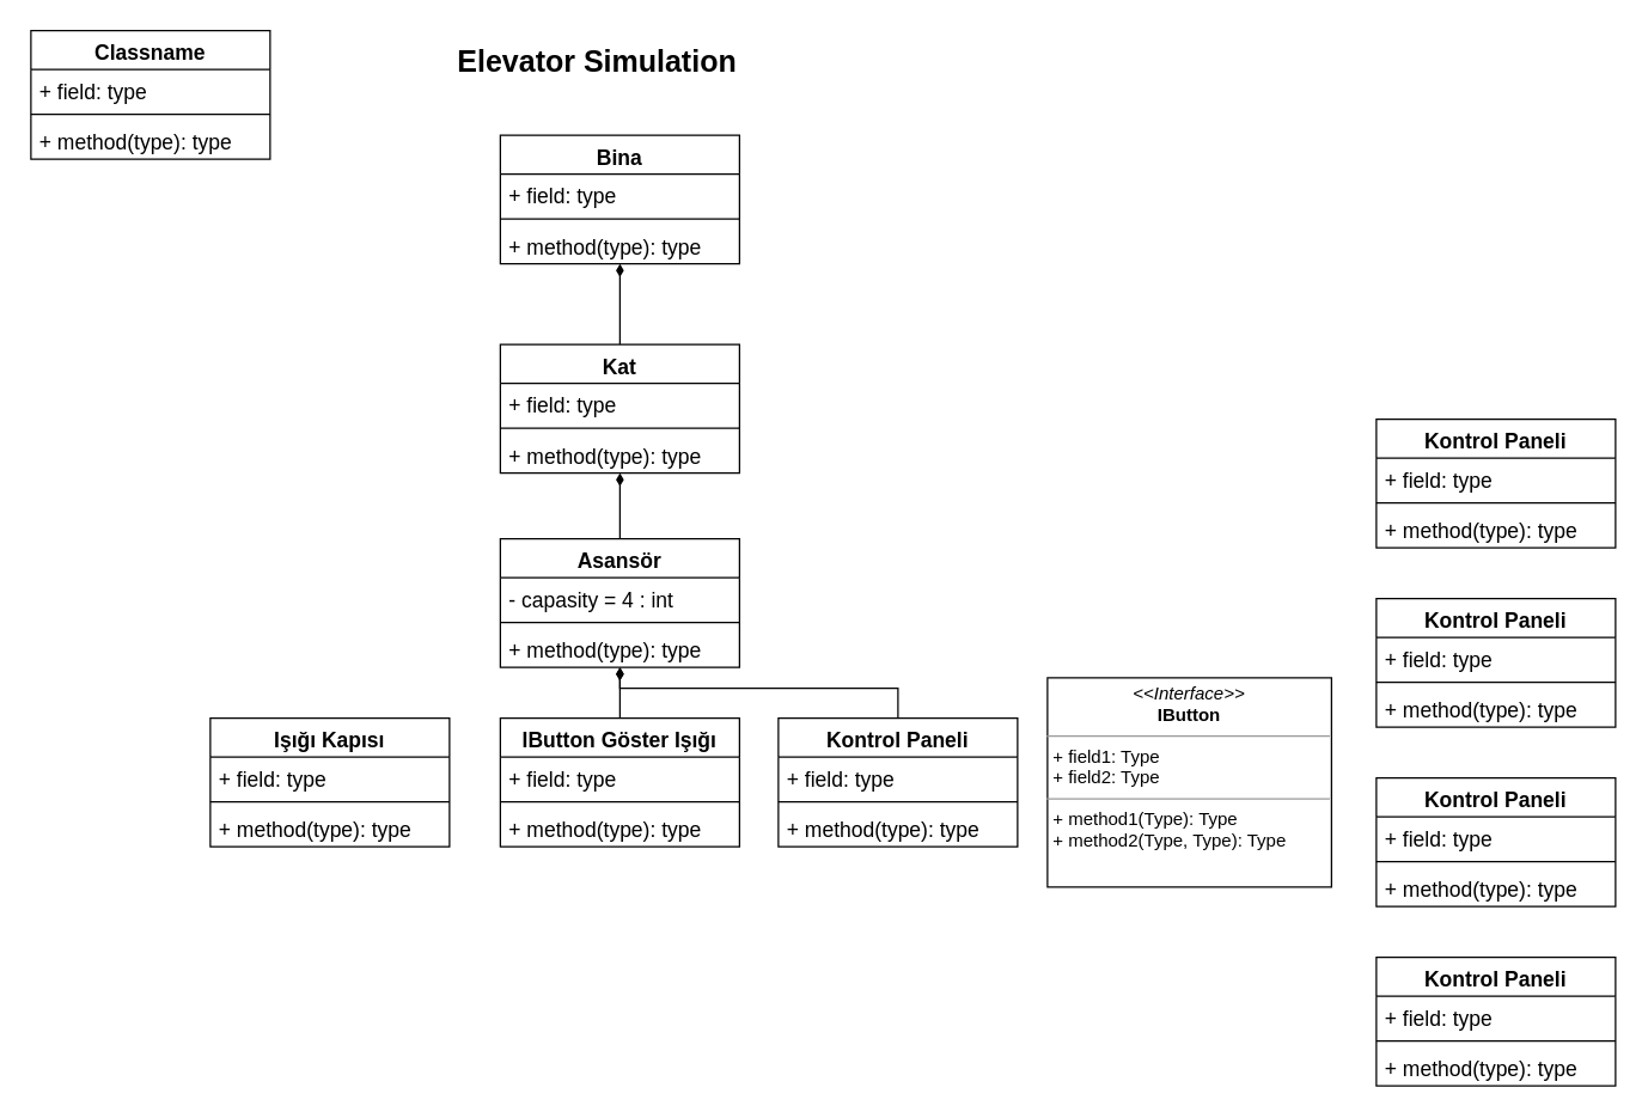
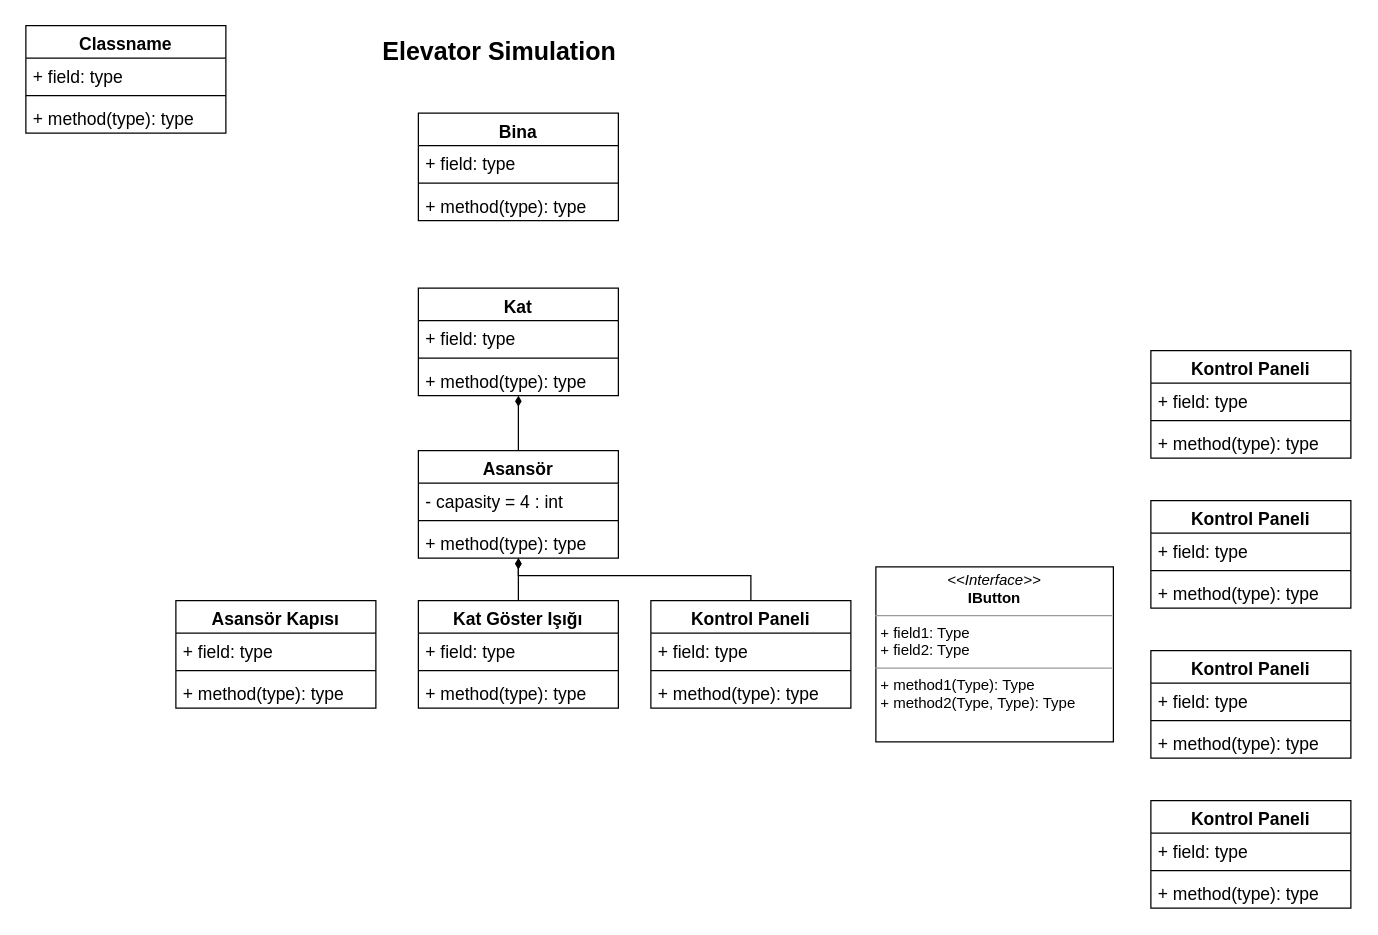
  <mxCell id="0" />
  <mxCell id="1" parent="0" />
  <mxCell id="2" value="&lt;b&gt;&lt;font style=&quot;font-size: 20px&quot;&gt;Elevator Simulation&lt;/font&gt;&lt;/b&gt;" style="text;html=1;strokeColor=none;fillColor=none;align=center;verticalAlign=middle;whiteSpace=wrap;rounded=0;" vertex="1" parent="1"><mxGeometry x="296" y="20" width="206" height="40" as="geometry" /></mxCell>
  <mxCell id="3" value="Bina" style="swimlane;fontStyle=1;align=center;verticalAlign=top;childLayout=stackLayout;horizontal=1;startSize=26;horizontalStack=0;resizeParent=1;resizeParentMax=0;resizeLast=0;collapsible=1;marginBottom=0;fontSize=14;" vertex="1" parent="1"><mxGeometry x="334" y="90" width="160" height="86" as="geometry" /></mxCell>
  <mxCell id="4" value="+ field: type" style="text;strokeColor=none;fillColor=none;align=left;verticalAlign=top;spacingLeft=4;spacingRight=4;overflow=hidden;rotatable=0;points=[[0,0.5],[1,0.5]];portConstraint=eastwest;fontSize=14;" vertex="1" parent="3"><mxGeometry y="26" width="160" height="26" as="geometry" /></mxCell>
  <mxCell id="5" value="" style="line;strokeWidth=1;fillColor=none;align=left;verticalAlign=middle;spacingTop=-1;spacingLeft=3;spacingRight=3;rotatable=0;labelPosition=right;points=[];portConstraint=eastwest;fontSize=20;" vertex="1" parent="3"><mxGeometry y="52" width="160" height="8" as="geometry" /></mxCell>
  <mxCell id="6" value="+ method(type): type" style="text;strokeColor=none;fillColor=none;align=left;verticalAlign=top;spacingLeft=4;spacingRight=4;overflow=hidden;rotatable=0;points=[[0,0.5],[1,0.5]];portConstraint=eastwest;fontSize=14;" vertex="1" parent="3"><mxGeometry y="60" width="160" height="26" as="geometry" /></mxCell>
  <mxCell id="7" value="Classname" style="swimlane;fontStyle=1;align=center;verticalAlign=top;childLayout=stackLayout;horizontal=1;startSize=26;horizontalStack=0;resizeParent=1;resizeParentMax=0;resizeLast=0;collapsible=1;marginBottom=0;fontSize=14;" vertex="1" parent="1"><mxGeometry x="20" y="20" width="160" height="86" as="geometry" /></mxCell>
  <mxCell id="8" value="+ field: type" style="text;strokeColor=none;fillColor=none;align=left;verticalAlign=top;spacingLeft=4;spacingRight=4;overflow=hidden;rotatable=0;points=[[0,0.5],[1,0.5]];portConstraint=eastwest;fontSize=14;" vertex="1" parent="7"><mxGeometry y="26" width="160" height="26" as="geometry" /></mxCell>
  <mxCell id="9" value="" style="line;strokeWidth=1;fillColor=none;align=left;verticalAlign=middle;spacingTop=-1;spacingLeft=3;spacingRight=3;rotatable=0;labelPosition=right;points=[];portConstraint=eastwest;fontSize=20;" vertex="1" parent="7"><mxGeometry y="52" width="160" height="8" as="geometry" /></mxCell>
  <mxCell id="10" value="+ method(type): type" style="text;strokeColor=none;fillColor=none;align=left;verticalAlign=top;spacingLeft=4;spacingRight=4;overflow=hidden;rotatable=0;points=[[0,0.5],[1,0.5]];portConstraint=eastwest;fontSize=14;" vertex="1" parent="7"><mxGeometry y="60" width="160" height="26" as="geometry" /></mxCell>
- <mxCell id="11" style="edgeStyle=orthogonalEdgeStyle;rounded=0;orthogonalLoop=1;jettySize=auto;html=1;fontSize=14;endArrow=diamondThin;endFill=1;" edge="1" parent="1" source="12" target="3"><mxGeometry relative="1" as="geometry" /></mxCell>
  <mxCell id="12" value="Kat" style="swimlane;fontStyle=1;align=center;verticalAlign=top;childLayout=stackLayout;horizontal=1;startSize=26;horizontalStack=0;resizeParent=1;resizeParentMax=0;resizeLast=0;collapsible=1;marginBottom=0;fontSize=14;" vertex="1" parent="1"><mxGeometry x="334" y="230" width="160" height="86" as="geometry" /></mxCell>
  <mxCell id="13" value="+ field: type" style="text;strokeColor=none;fillColor=none;align=left;verticalAlign=top;spacingLeft=4;spacingRight=4;overflow=hidden;rotatable=0;points=[[0,0.5],[1,0.5]];portConstraint=eastwest;fontSize=14;" vertex="1" parent="12"><mxGeometry y="26" width="160" height="26" as="geometry" /></mxCell>
  <mxCell id="14" value="" style="line;strokeWidth=1;fillColor=none;align=left;verticalAlign=middle;spacingTop=-1;spacingLeft=3;spacingRight=3;rotatable=0;labelPosition=right;points=[];portConstraint=eastwest;fontSize=20;" vertex="1" parent="12"><mxGeometry y="52" width="160" height="8" as="geometry" /></mxCell>
  <mxCell id="15" value="+ method(type): type" style="text;strokeColor=none;fillColor=none;align=left;verticalAlign=top;spacingLeft=4;spacingRight=4;overflow=hidden;rotatable=0;points=[[0,0.5],[1,0.5]];portConstraint=eastwest;fontSize=14;" vertex="1" parent="12"><mxGeometry y="60" width="160" height="26" as="geometry" /></mxCell>
  <mxCell id="16" style="edgeStyle=orthogonalEdgeStyle;rounded=0;orthogonalLoop=1;jettySize=auto;html=1;fontSize=14;endArrow=diamondThin;endFill=1;" edge="1" parent="1" source="17" target="12"><mxGeometry relative="1" as="geometry" /></mxCell>
  <mxCell id="17" value="Asansör" style="swimlane;fontStyle=1;align=center;verticalAlign=top;childLayout=stackLayout;horizontal=1;startSize=26;horizontalStack=0;resizeParent=1;resizeParentMax=0;resizeLast=0;collapsible=1;marginBottom=0;fontSize=14;" vertex="1" parent="1"><mxGeometry x="334" y="360" width="160" height="86" as="geometry" /></mxCell>
  <mxCell id="18" value="- capasity = 4 : int" style="text;strokeColor=none;fillColor=none;align=left;verticalAlign=top;spacingLeft=4;spacingRight=4;overflow=hidden;rotatable=0;points=[[0,0.5],[1,0.5]];portConstraint=eastwest;fontSize=14;" vertex="1" parent="17"><mxGeometry y="26" width="160" height="26" as="geometry" /></mxCell>
  <mxCell id="19" value="" style="line;strokeWidth=1;fillColor=none;align=left;verticalAlign=middle;spacingTop=-1;spacingLeft=3;spacingRight=3;rotatable=0;labelPosition=right;points=[];portConstraint=eastwest;fontSize=20;" vertex="1" parent="17"><mxGeometry y="52" width="160" height="8" as="geometry" /></mxCell>
  <mxCell id="20" value="+ method(type): type" style="text;strokeColor=none;fillColor=none;align=left;verticalAlign=top;spacingLeft=4;spacingRight=4;overflow=hidden;rotatable=0;points=[[0,0.5],[1,0.5]];portConstraint=eastwest;fontSize=14;" vertex="1" parent="17"><mxGeometry y="60" width="160" height="26" as="geometry" /></mxCell>
- <mxCell id="21" value="Işığı Kapısı" style="swimlane;fontStyle=1;align=center;verticalAlign=top;childLayout=stackLayout;horizontal=1;startSize=26;horizontalStack=0;resizeParent=1;resizeParentMax=0;resizeLast=0;collapsible=1;marginBottom=0;fontSize=14;" vertex="1" parent="1"><mxGeometry x="140" y="480" width="160" height="86" as="geometry" /></mxCell>
+ <mxCell id="21" value="Asansör Kapısı" style="swimlane;fontStyle=1;align=center;verticalAlign=top;childLayout=stackLayout;horizontal=1;startSize=26;horizontalStack=0;resizeParent=1;resizeParentMax=0;resizeLast=0;collapsible=1;marginBottom=0;fontSize=14;" vertex="1" parent="1"><mxGeometry x="140" y="480" width="160" height="86" as="geometry" /></mxCell>
  <mxCell id="22" value="+ field: type" style="text;strokeColor=none;fillColor=none;align=left;verticalAlign=top;spacingLeft=4;spacingRight=4;overflow=hidden;rotatable=0;points=[[0,0.5],[1,0.5]];portConstraint=eastwest;fontSize=14;" vertex="1" parent="21"><mxGeometry y="26" width="160" height="26" as="geometry" /></mxCell>
  <mxCell id="23" value="" style="line;strokeWidth=1;fillColor=none;align=left;verticalAlign=middle;spacingTop=-1;spacingLeft=3;spacingRight=3;rotatable=0;labelPosition=right;points=[];portConstraint=eastwest;fontSize=20;" vertex="1" parent="21"><mxGeometry y="52" width="160" height="8" as="geometry" /></mxCell>
  <mxCell id="24" value="+ method(type): type" style="text;strokeColor=none;fillColor=none;align=left;verticalAlign=top;spacingLeft=4;spacingRight=4;overflow=hidden;rotatable=0;points=[[0,0.5],[1,0.5]];portConstraint=eastwest;fontSize=14;" vertex="1" parent="21"><mxGeometry y="60" width="160" height="26" as="geometry" /></mxCell>
  <mxCell id="25" style="edgeStyle=orthogonalEdgeStyle;rounded=0;orthogonalLoop=1;jettySize=auto;html=1;fontSize=14;endArrow=diamondThin;endFill=1;" edge="1" parent="1" source="26" target="17"><mxGeometry relative="1" as="geometry" /></mxCell>
- <mxCell id="26" value="IButton Göster Işığı" style="swimlane;fontStyle=1;align=center;verticalAlign=top;childLayout=stackLayout;horizontal=1;startSize=26;horizontalStack=0;resizeParent=1;resizeParentMax=0;resizeLast=0;collapsible=1;marginBottom=0;fontSize=14;" vertex="1" parent="1"><mxGeometry x="334" y="480" width="160" height="86" as="geometry" /></mxCell>
+ <mxCell id="26" value="Kat Göster Işığı" style="swimlane;fontStyle=1;align=center;verticalAlign=top;childLayout=stackLayout;horizontal=1;startSize=26;horizontalStack=0;resizeParent=1;resizeParentMax=0;resizeLast=0;collapsible=1;marginBottom=0;fontSize=14;" vertex="1" parent="1"><mxGeometry x="334" y="480" width="160" height="86" as="geometry" /></mxCell>
  <mxCell id="27" value="+ field: type" style="text;strokeColor=none;fillColor=none;align=left;verticalAlign=top;spacingLeft=4;spacingRight=4;overflow=hidden;rotatable=0;points=[[0,0.5],[1,0.5]];portConstraint=eastwest;fontSize=14;" vertex="1" parent="26"><mxGeometry y="26" width="160" height="26" as="geometry" /></mxCell>
  <mxCell id="28" value="" style="line;strokeWidth=1;fillColor=none;align=left;verticalAlign=middle;spacingTop=-1;spacingLeft=3;spacingRight=3;rotatable=0;labelPosition=right;points=[];portConstraint=eastwest;fontSize=20;" vertex="1" parent="26"><mxGeometry y="52" width="160" height="8" as="geometry" /></mxCell>
  <mxCell id="29" value="+ method(type): type" style="text;strokeColor=none;fillColor=none;align=left;verticalAlign=top;spacingLeft=4;spacingRight=4;overflow=hidden;rotatable=0;points=[[0,0.5],[1,0.5]];portConstraint=eastwest;fontSize=14;" vertex="1" parent="26"><mxGeometry y="60" width="160" height="26" as="geometry" /></mxCell>
  <mxCell id="30" style="edgeStyle=orthogonalEdgeStyle;rounded=0;orthogonalLoop=1;jettySize=auto;html=1;fontSize=14;endArrow=diamondThin;endFill=1;" edge="1" parent="1" source="31" target="17"><mxGeometry relative="1" as="geometry"><Array as="points"><mxPoint x="600" y="460" /><mxPoint x="414" y="460" /></Array></mxGeometry></mxCell>
  <mxCell id="31" value="Kontrol Paneli" style="swimlane;fontStyle=1;align=center;verticalAlign=top;childLayout=stackLayout;horizontal=1;startSize=26;horizontalStack=0;resizeParent=1;resizeParentMax=0;resizeLast=0;collapsible=1;marginBottom=0;fontSize=14;" vertex="1" parent="1"><mxGeometry x="520" y="480" width="160" height="86" as="geometry" /></mxCell>
  <mxCell id="32" value="+ field: type" style="text;strokeColor=none;fillColor=none;align=left;verticalAlign=top;spacingLeft=4;spacingRight=4;overflow=hidden;rotatable=0;points=[[0,0.5],[1,0.5]];portConstraint=eastwest;fontSize=14;" vertex="1" parent="31"><mxGeometry y="26" width="160" height="26" as="geometry" /></mxCell>
  <mxCell id="33" value="" style="line;strokeWidth=1;fillColor=none;align=left;verticalAlign=middle;spacingTop=-1;spacingLeft=3;spacingRight=3;rotatable=0;labelPosition=right;points=[];portConstraint=eastwest;fontSize=20;" vertex="1" parent="31"><mxGeometry y="52" width="160" height="8" as="geometry" /></mxCell>
  <mxCell id="34" value="+ method(type): type" style="text;strokeColor=none;fillColor=none;align=left;verticalAlign=top;spacingLeft=4;spacingRight=4;overflow=hidden;rotatable=0;points=[[0,0.5],[1,0.5]];portConstraint=eastwest;fontSize=14;" vertex="1" parent="31"><mxGeometry y="60" width="160" height="26" as="geometry" /></mxCell>
  <mxCell id="35" value="Kontrol Paneli" style="swimlane;fontStyle=1;align=center;verticalAlign=top;childLayout=stackLayout;horizontal=1;startSize=26;horizontalStack=0;resizeParent=1;resizeParentMax=0;resizeLast=0;collapsible=1;marginBottom=0;fontSize=14;" vertex="1" parent="1"><mxGeometry x="920" y="280" width="160" height="86" as="geometry" /></mxCell>
  <mxCell id="36" value="+ field: type" style="text;strokeColor=none;fillColor=none;align=left;verticalAlign=top;spacingLeft=4;spacingRight=4;overflow=hidden;rotatable=0;points=[[0,0.5],[1,0.5]];portConstraint=eastwest;fontSize=14;" vertex="1" parent="35"><mxGeometry y="26" width="160" height="26" as="geometry" /></mxCell>
  <mxCell id="37" value="" style="line;strokeWidth=1;fillColor=none;align=left;verticalAlign=middle;spacingTop=-1;spacingLeft=3;spacingRight=3;rotatable=0;labelPosition=right;points=[];portConstraint=eastwest;fontSize=20;" vertex="1" parent="35"><mxGeometry y="52" width="160" height="8" as="geometry" /></mxCell>
  <mxCell id="38" value="+ method(type): type" style="text;strokeColor=none;fillColor=none;align=left;verticalAlign=top;spacingLeft=4;spacingRight=4;overflow=hidden;rotatable=0;points=[[0,0.5],[1,0.5]];portConstraint=eastwest;fontSize=14;" vertex="1" parent="35"><mxGeometry y="60" width="160" height="26" as="geometry" /></mxCell>
  <mxCell id="39" value="Kontrol Paneli" style="swimlane;fontStyle=1;align=center;verticalAlign=top;childLayout=stackLayout;horizontal=1;startSize=26;horizontalStack=0;resizeParent=1;resizeParentMax=0;resizeLast=0;collapsible=1;marginBottom=0;fontSize=14;" vertex="1" parent="1"><mxGeometry x="920" y="400" width="160" height="86" as="geometry" /></mxCell>
  <mxCell id="40" value="+ field: type" style="text;strokeColor=none;fillColor=none;align=left;verticalAlign=top;spacingLeft=4;spacingRight=4;overflow=hidden;rotatable=0;points=[[0,0.5],[1,0.5]];portConstraint=eastwest;fontSize=14;" vertex="1" parent="39"><mxGeometry y="26" width="160" height="26" as="geometry" /></mxCell>
  <mxCell id="41" value="" style="line;strokeWidth=1;fillColor=none;align=left;verticalAlign=middle;spacingTop=-1;spacingLeft=3;spacingRight=3;rotatable=0;labelPosition=right;points=[];portConstraint=eastwest;fontSize=20;" vertex="1" parent="39"><mxGeometry y="52" width="160" height="8" as="geometry" /></mxCell>
  <mxCell id="42" value="+ method(type): type" style="text;strokeColor=none;fillColor=none;align=left;verticalAlign=top;spacingLeft=4;spacingRight=4;overflow=hidden;rotatable=0;points=[[0,0.5],[1,0.5]];portConstraint=eastwest;fontSize=14;" vertex="1" parent="39"><mxGeometry y="60" width="160" height="26" as="geometry" /></mxCell>
  <mxCell id="43" value="Kontrol Paneli" style="swimlane;fontStyle=1;align=center;verticalAlign=top;childLayout=stackLayout;horizontal=1;startSize=26;horizontalStack=0;resizeParent=1;resizeParentMax=0;resizeLast=0;collapsible=1;marginBottom=0;fontSize=14;" vertex="1" parent="1"><mxGeometry x="920" y="520" width="160" height="86" as="geometry" /></mxCell>
  <mxCell id="44" value="+ field: type" style="text;strokeColor=none;fillColor=none;align=left;verticalAlign=top;spacingLeft=4;spacingRight=4;overflow=hidden;rotatable=0;points=[[0,0.5],[1,0.5]];portConstraint=eastwest;fontSize=14;" vertex="1" parent="43"><mxGeometry y="26" width="160" height="26" as="geometry" /></mxCell>
  <mxCell id="45" value="" style="line;strokeWidth=1;fillColor=none;align=left;verticalAlign=middle;spacingTop=-1;spacingLeft=3;spacingRight=3;rotatable=0;labelPosition=right;points=[];portConstraint=eastwest;fontSize=20;" vertex="1" parent="43"><mxGeometry y="52" width="160" height="8" as="geometry" /></mxCell>
  <mxCell id="46" value="+ method(type): type" style="text;strokeColor=none;fillColor=none;align=left;verticalAlign=top;spacingLeft=4;spacingRight=4;overflow=hidden;rotatable=0;points=[[0,0.5],[1,0.5]];portConstraint=eastwest;fontSize=14;" vertex="1" parent="43"><mxGeometry y="60" width="160" height="26" as="geometry" /></mxCell>
  <mxCell id="47" value="Kontrol Paneli" style="swimlane;fontStyle=1;align=center;verticalAlign=top;childLayout=stackLayout;horizontal=1;startSize=26;horizontalStack=0;resizeParent=1;resizeParentMax=0;resizeLast=0;collapsible=1;marginBottom=0;fontSize=14;" vertex="1" parent="1"><mxGeometry x="920" y="640" width="160" height="86" as="geometry" /></mxCell>
  <mxCell id="48" value="+ field: type" style="text;strokeColor=none;fillColor=none;align=left;verticalAlign=top;spacingLeft=4;spacingRight=4;overflow=hidden;rotatable=0;points=[[0,0.5],[1,0.5]];portConstraint=eastwest;fontSize=14;" vertex="1" parent="47"><mxGeometry y="26" width="160" height="26" as="geometry" /></mxCell>
  <mxCell id="49" value="" style="line;strokeWidth=1;fillColor=none;align=left;verticalAlign=middle;spacingTop=-1;spacingLeft=3;spacingRight=3;rotatable=0;labelPosition=right;points=[];portConstraint=eastwest;fontSize=20;" vertex="1" parent="47"><mxGeometry y="52" width="160" height="8" as="geometry" /></mxCell>
  <mxCell id="50" value="+ method(type): type" style="text;strokeColor=none;fillColor=none;align=left;verticalAlign=top;spacingLeft=4;spacingRight=4;overflow=hidden;rotatable=0;points=[[0,0.5],[1,0.5]];portConstraint=eastwest;fontSize=14;" vertex="1" parent="47"><mxGeometry y="60" width="160" height="26" as="geometry" /></mxCell>
  <mxCell id="51" value="&lt;p style=&quot;margin: 0px ; margin-top: 4px ; text-align: center&quot;&gt;&lt;i&gt;&amp;lt;&amp;lt;Interface&amp;gt;&amp;gt;&lt;/i&gt;&lt;br&gt;&lt;b&gt;IButton&lt;/b&gt;&lt;/p&gt;&lt;hr size=&quot;1&quot;&gt;&lt;p style=&quot;margin: 0px ; margin-left: 4px&quot;&gt;+ field1: Type&lt;br&gt;+ field2: Type&lt;/p&gt;&lt;hr size=&quot;1&quot;&gt;&lt;p style=&quot;margin: 0px ; margin-left: 4px&quot;&gt;+ method1(Type): Type&lt;br&gt;+ method2(Type, Type): Type&lt;/p&gt;" style="verticalAlign=top;align=left;overflow=fill;fontSize=12;fontFamily=Helvetica;html=1;" vertex="1" parent="1"><mxGeometry x="700" y="453" width="190" height="140" as="geometry" /></mxCell>
